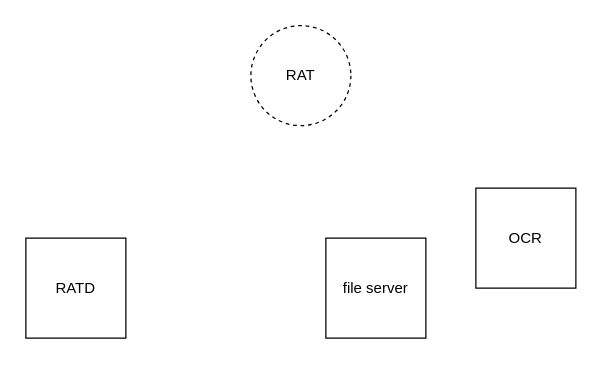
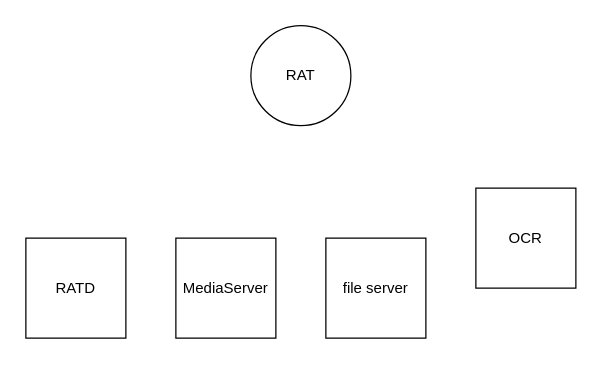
  <mxCell id="0" />
  <mxCell id="1" parent="0" />
- <mxCell id="2" value="RAT" style="ellipse;whiteSpace=wrap;html=1;aspect=fixed;dashed=1;" vertex="1" parent="1"><mxGeometry x="200" y="20" width="80" height="80" as="geometry" /></mxCell>
+ <mxCell id="2" value="RAT" style="ellipse;whiteSpace=wrap;html=1;aspect=fixed;" vertex="1" parent="1"><mxGeometry x="200" y="20" width="80" height="80" as="geometry" /></mxCell>
  <mxCell id="3" value="RATD" style="whiteSpace=wrap;html=1;aspect=fixed;" vertex="1" parent="1"><mxGeometry x="20" y="190" width="80" height="80" as="geometry" /></mxCell>
+ <mxCell id="4" value="MediaServer" style="whiteSpace=wrap;html=1;aspect=fixed;" vertex="1" parent="1"><mxGeometry x="140" y="190" width="80" height="80" as="geometry" /></mxCell>
  <mxCell id="5" value="file server" style="whiteSpace=wrap;html=1;aspect=fixed;" vertex="1" parent="1"><mxGeometry x="260" y="190" width="80" height="80" as="geometry" /></mxCell>
  <mxCell id="6" value="OCR" style="whiteSpace=wrap;html=1;aspect=fixed;" vertex="1" parent="1"><mxGeometry x="380" y="150" width="80" height="80" as="geometry" /></mxCell>
